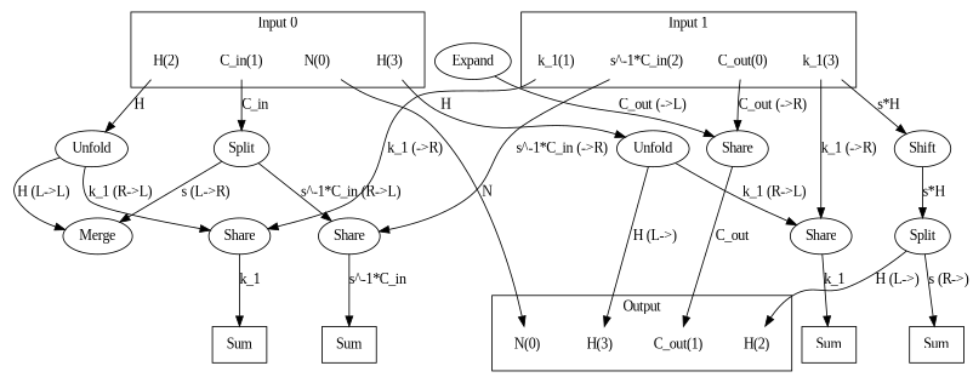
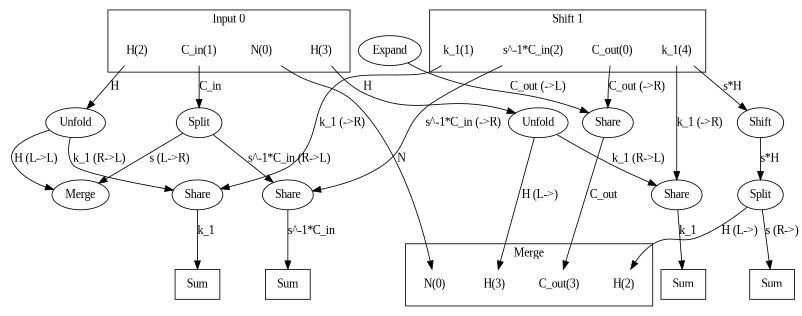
  digraph {
    fontname="Liberation Serif"
    newrank=true
    node [fontname="Liberation Serif" shape=none]
    edge [fontname="Liberation Serif"]
    n1 [label=Sum shape=box]
    n2 [label=Sum shape=box]
    n3 [label=Sum shape=box]
    n4 [label=Sum shape=box]
    n5 [label="N(0)"]
-   n6 [label="C_out(1)"]
+   n6 [label="C_out(3)"]
    n7 [label="H(2)"]
    n8 [label="H(3)"]
    n9 [label="N(0)"]
    n10 [label="C_in(1)"]
    n11 [label="H(2)"]
    n12 [label="H(3)"]
    n13 [label="C_out(0)"]
    n14 [label="k_1(1)"]
    n15 [label="s^-1*C_in(2)"]
-   n16 [label="k_1(3)"]
+   n16 [label="k_1(4)"]
    n17 [label=Split shape=""]
    n18 [label=Unfold shape=""]
    n19 [label=Unfold shape=""]
    n20 [label=Share shape=""]
    n21 [label=Share shape=""]
    n22 [label=Share shape=""]
    n23 [label=Share shape=""]
    n24 [label=Shift shape=""]
    n25 [label=Expand shape=""]
    n26 [label=Split shape=""]
    n27 [label=Merge shape=""]
    subgraph sub_1 {
      rank=same
      n1
      n2
      n3
      n4
      n5
      n6
      n7
      n8
    }
    subgraph sub_2 {
      rank=same
      n9
      n10
      n11
      n12
      n13
      n14
      n15
      n16
    }
    subgraph cluster_3 {
-     label=Output
+     label=Merge
      n5
      n6
      n7
      n8
    }
    subgraph cluster_4 {
      label="Input 0"
      n9
      n10
      n11
      n12
    }
    subgraph cluster_5 {
-     label="Input 1"
+     label="Shift 1"
      n13
      n14
      n15
      n16
    }
    n9 -> n5 [label=N]
    n10 -> n17 [label=C_in]
    n11 -> n18 [label=H]
    n12 -> n19 [label=H]
    n13 -> n20 [label="C_out (->R)"]
    n14 -> n21 [label="k_1 (->R)"]
    n15 -> n22 [label="s^-1*C_in (->R)"]
    n16 -> n23 [label="k_1 (->R)"]
    n16 -> n24 [label="s*H"]
    n17 -> n22 [label="s^-1*C_in (R->L)"]
    n17 -> n27 [label="s (L->R)"]
    n18 -> n21 [label="k_1 (R->L)"]
    n18 -> n27 [label="H (L->L)"]
    n19 -> n8 [label="H (L->)"]
    n19 -> n23 [label="k_1 (R->L)"]
    n20 -> n6 [label=C_out]
    n21 -> n3 [label=k_1]
    n22 -> n4 [label="s^-1*C_in"]
    n23 -> n2 [label=k_1]
    n24 -> n26 [label="s*H"]
    n25 -> n20 [label="C_out (->L)"]
    n26 -> n1 [label="s (R->)"]
    n26 -> n7 [label="H (L->)"]
  }
